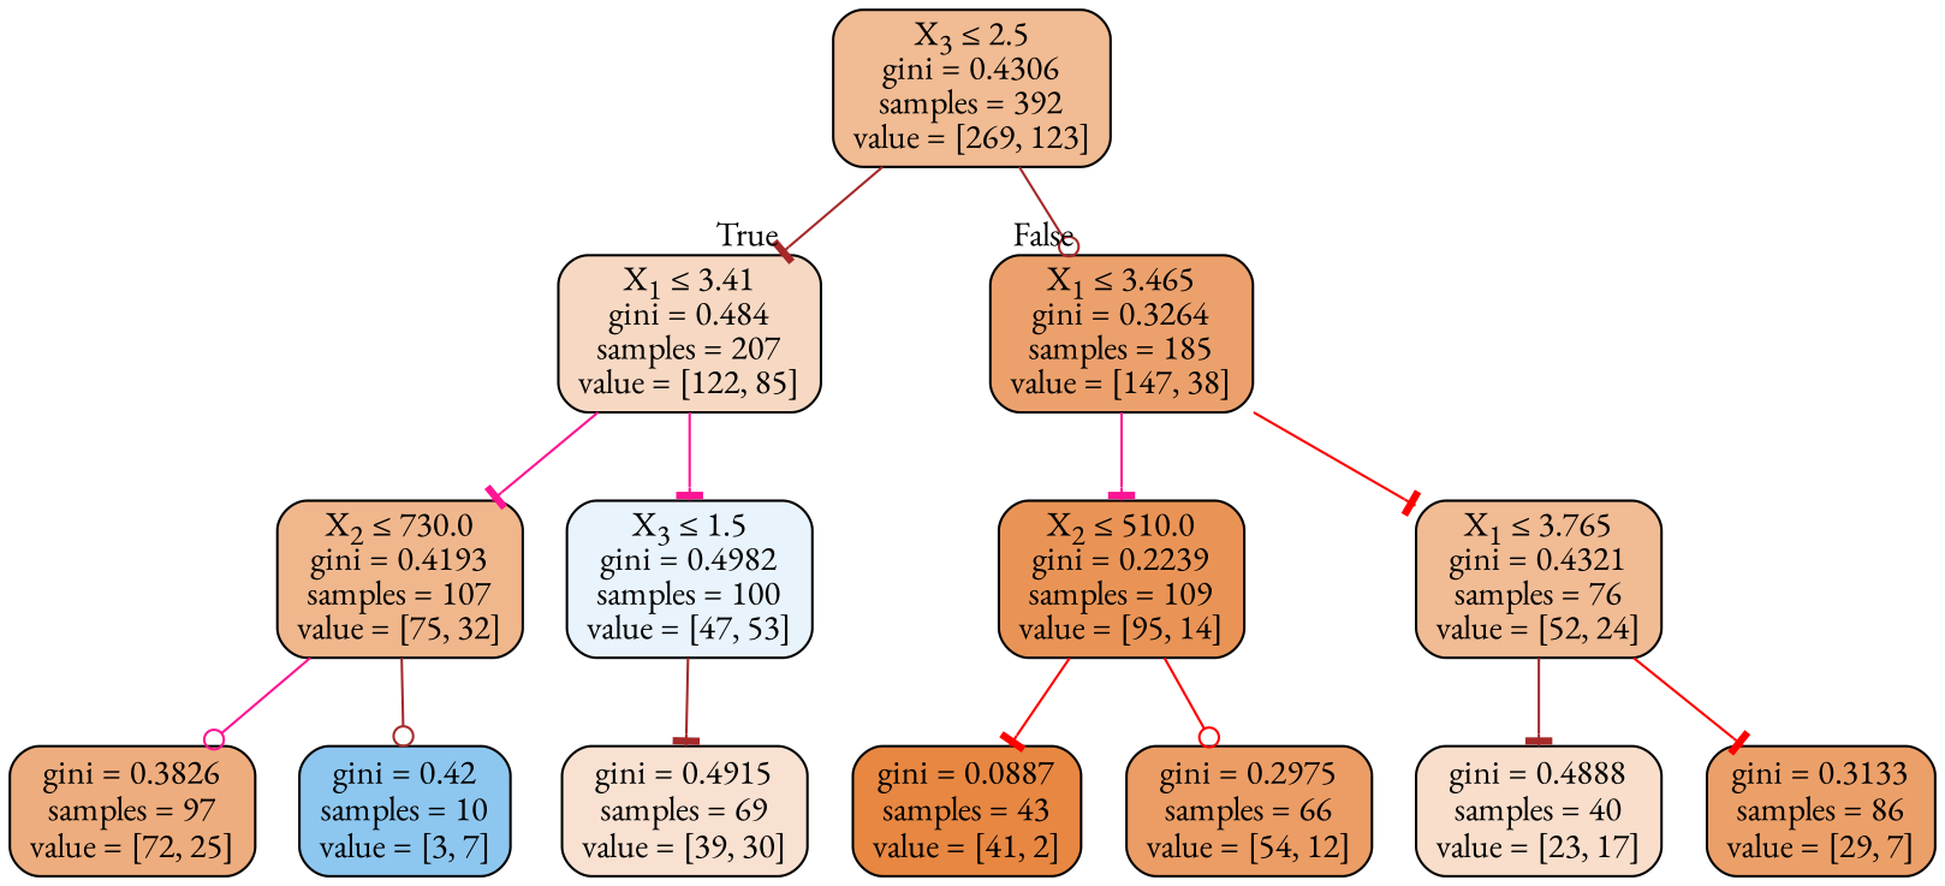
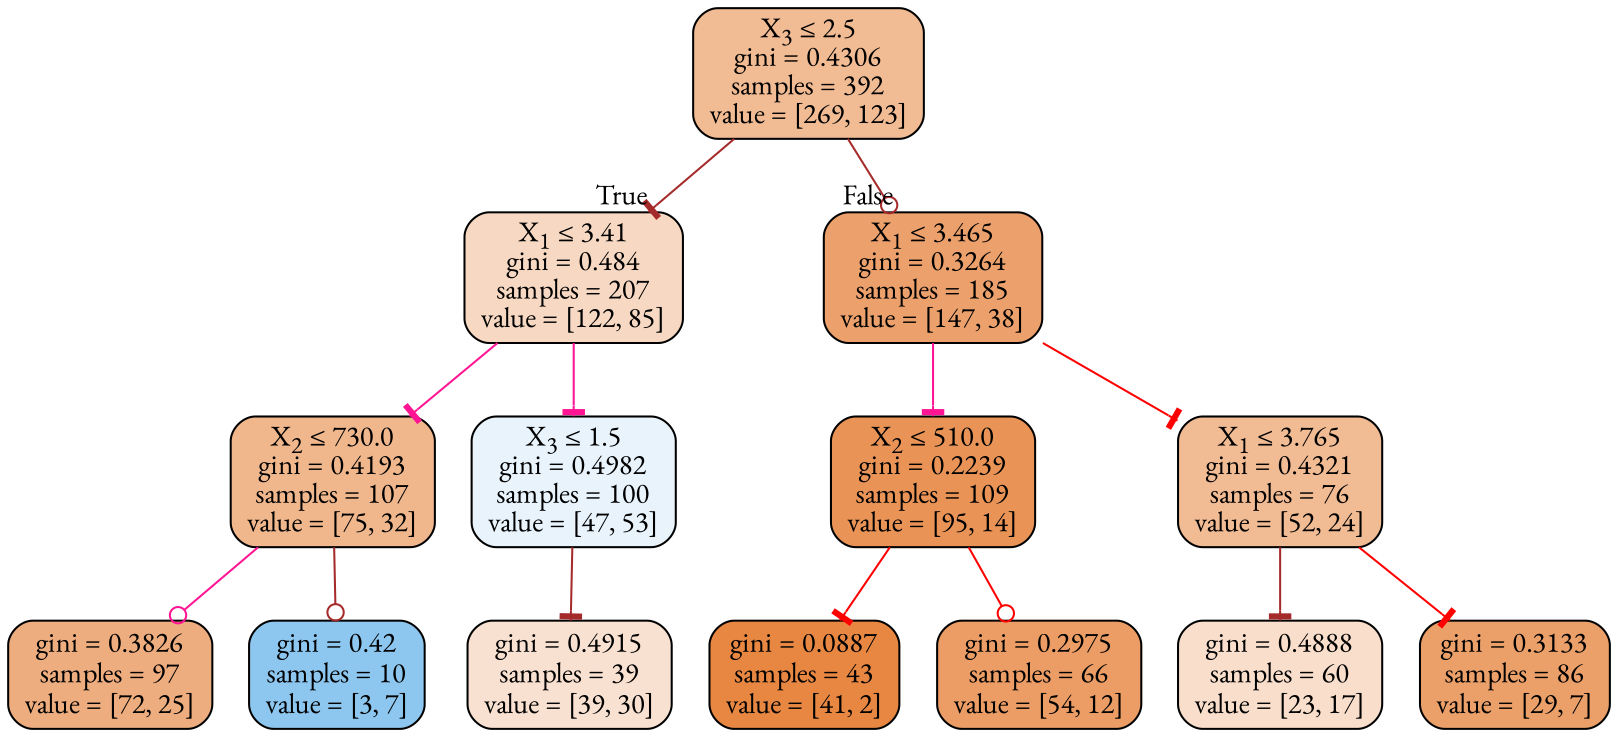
  digraph {
    fontname="EB Garamond"
    node [color=black fontname="EB Garamond" shape=box style="filled, rounded"]
    edge [arrowhead=tee color=brown fontname="EB Garamond"]
    n1 [fillcolor="#e581398a" label=<X<SUB>3</SUB> &le; 2.5<br/>gini = 0.4306<br/>samples = 392<br/>value = [269, 123]>]
    n2 [fillcolor="#e581394d" label=<X<SUB>1</SUB> &le; 3.41<br/>gini = 0.484<br/>samples = 207<br/>value = [122, 85]>]
    n3 [fillcolor="#e58139bd" label=<X<SUB>1</SUB> &le; 3.465<br/>gini = 0.3264<br/>samples = 185<br/>value = [147, 38]>]
    n4 [fillcolor="#e5813992" label=<X<SUB>2</SUB> &le; 730.0<br/>gini = 0.4193<br/>samples = 107<br/>value = [75, 32]>]
    n5 [fillcolor="#399de51d" label=<X<SUB>3</SUB> &le; 1.5<br/>gini = 0.4982<br/>samples = 100<br/>value = [47, 53]>]
    n6 [fillcolor="#e58139d9" label=<X<SUB>2</SUB> &le; 510.0<br/>gini = 0.2239<br/>samples = 109<br/>value = [95, 14]>]
    n7 [fillcolor="#e5813989" label=<X<SUB>1</SUB> &le; 3.765<br/>gini = 0.4321<br/>samples = 76<br/>value = [52, 24]>]
    n8 [fillcolor="#e58139a6" label=<gini = 0.3826<br/>samples = 97<br/>value = [72, 25]>]
    n9 [fillcolor="#399de592" label=<gini = 0.42<br/>samples = 10<br/>value = [3, 7]>]
-   n10 [fillcolor="#e581393b" label=<gini = 0.4915<br/>samples = 69<br/>value = [39, 30]>]
+   n10 [fillcolor="#e581393b" label=<gini = 0.4915<br/>samples = 39<br/>value = [39, 30]>]
    n11 [fillcolor="#e58139f3" label=<gini = 0.0887<br/>samples = 43<br/>value = [41, 2]>]
    n12 [fillcolor="#e58139c6" label=<gini = 0.2975<br/>samples = 66<br/>value = [54, 12]>]
-   n13 [fillcolor="#e5813943" label=<gini = 0.4888<br/>samples = 40<br/>value = [23, 17]>]
+   n13 [fillcolor="#e5813943" label=<gini = 0.4888<br/>samples = 60<br/>value = [23, 17]>]
    n14 [fillcolor="#e58139c1" label=<gini = 0.3133<br/>samples = 86<br/>value = [29, 7]>]
    n1 -> n2 [headlabel=True labelangle=45 labeldistance=2.5]
    n1 -> n3 [arrowhead=odot headlabel=False labelangle=-45 labeldistance=2.5]
    n2 -> n4 [color=deeppink]
    n2 -> n5 [color=deeppink]
    n3 -> n6 [color=deeppink]
    n3 -> n7 [color=red]
    n4 -> n8 [arrowhead=odot color=deeppink]
    n4 -> n9 [arrowhead=odot]
    n5 -> n10
    n6 -> n11 [color=red]
    n6 -> n12 [arrowhead=odot color=red]
    n7 -> n13
    n7 -> n14 [color=red]
  }
